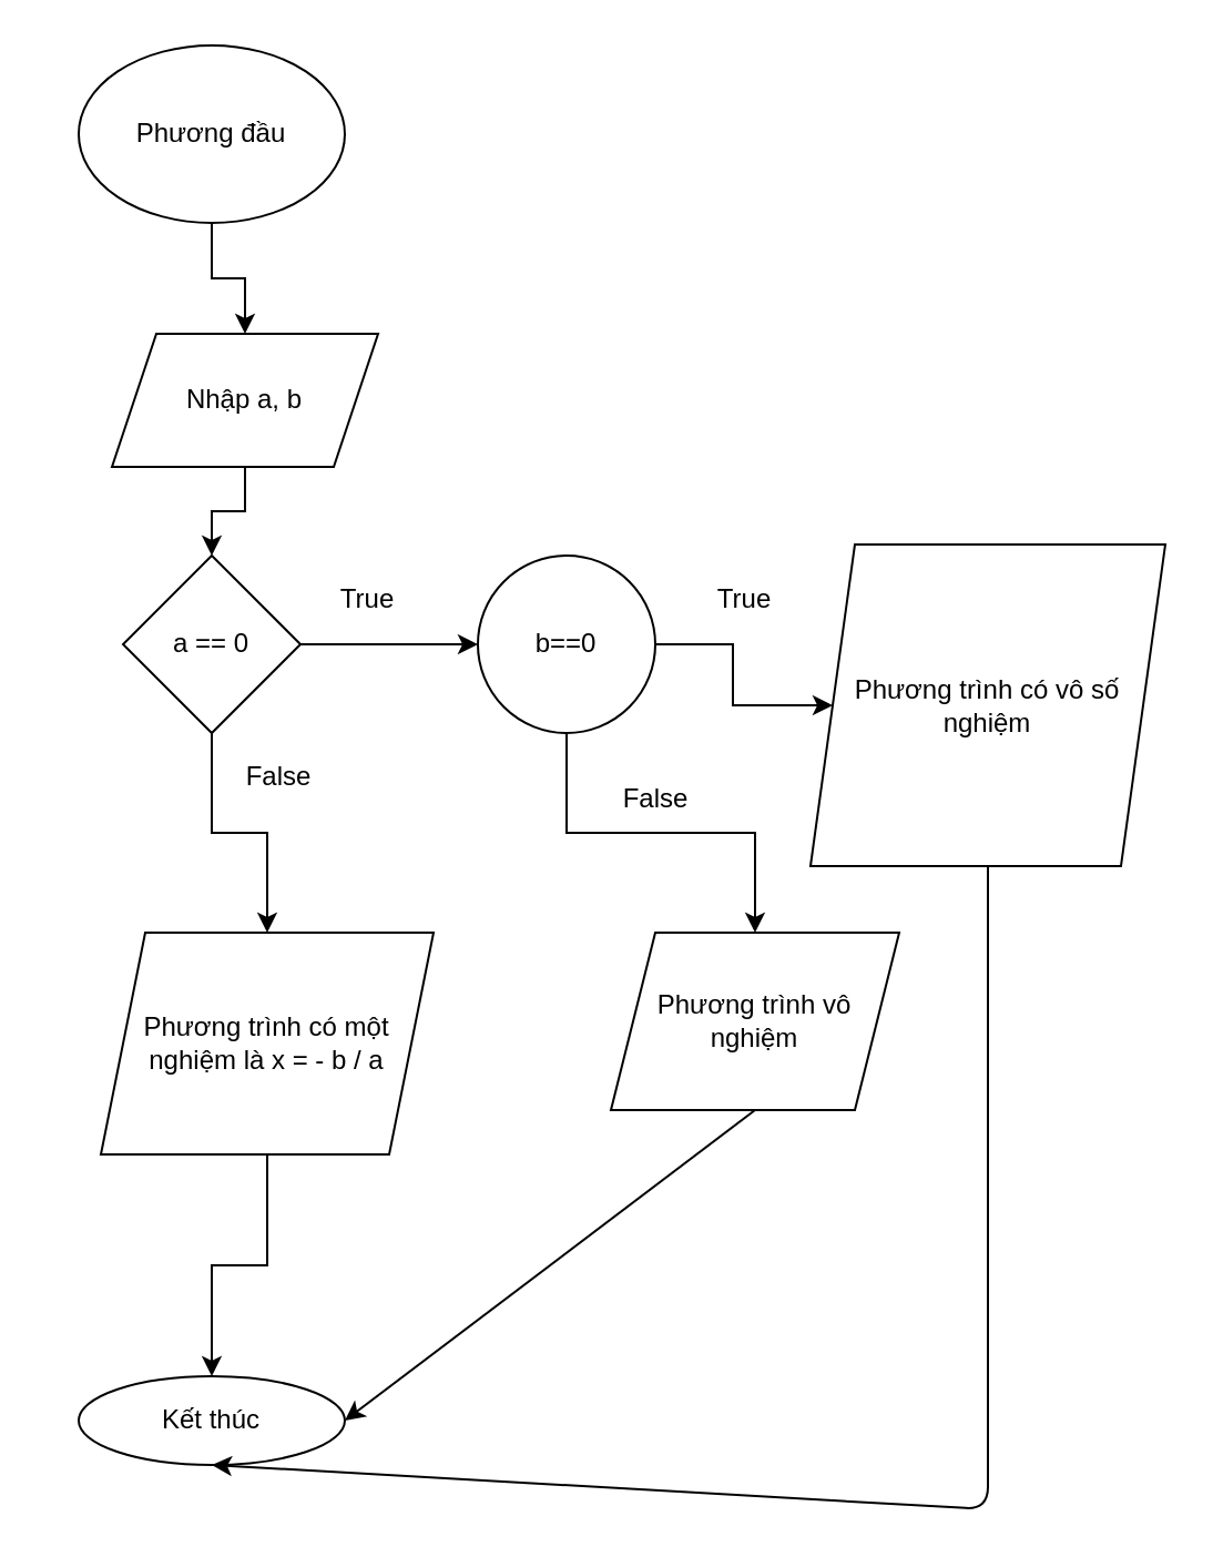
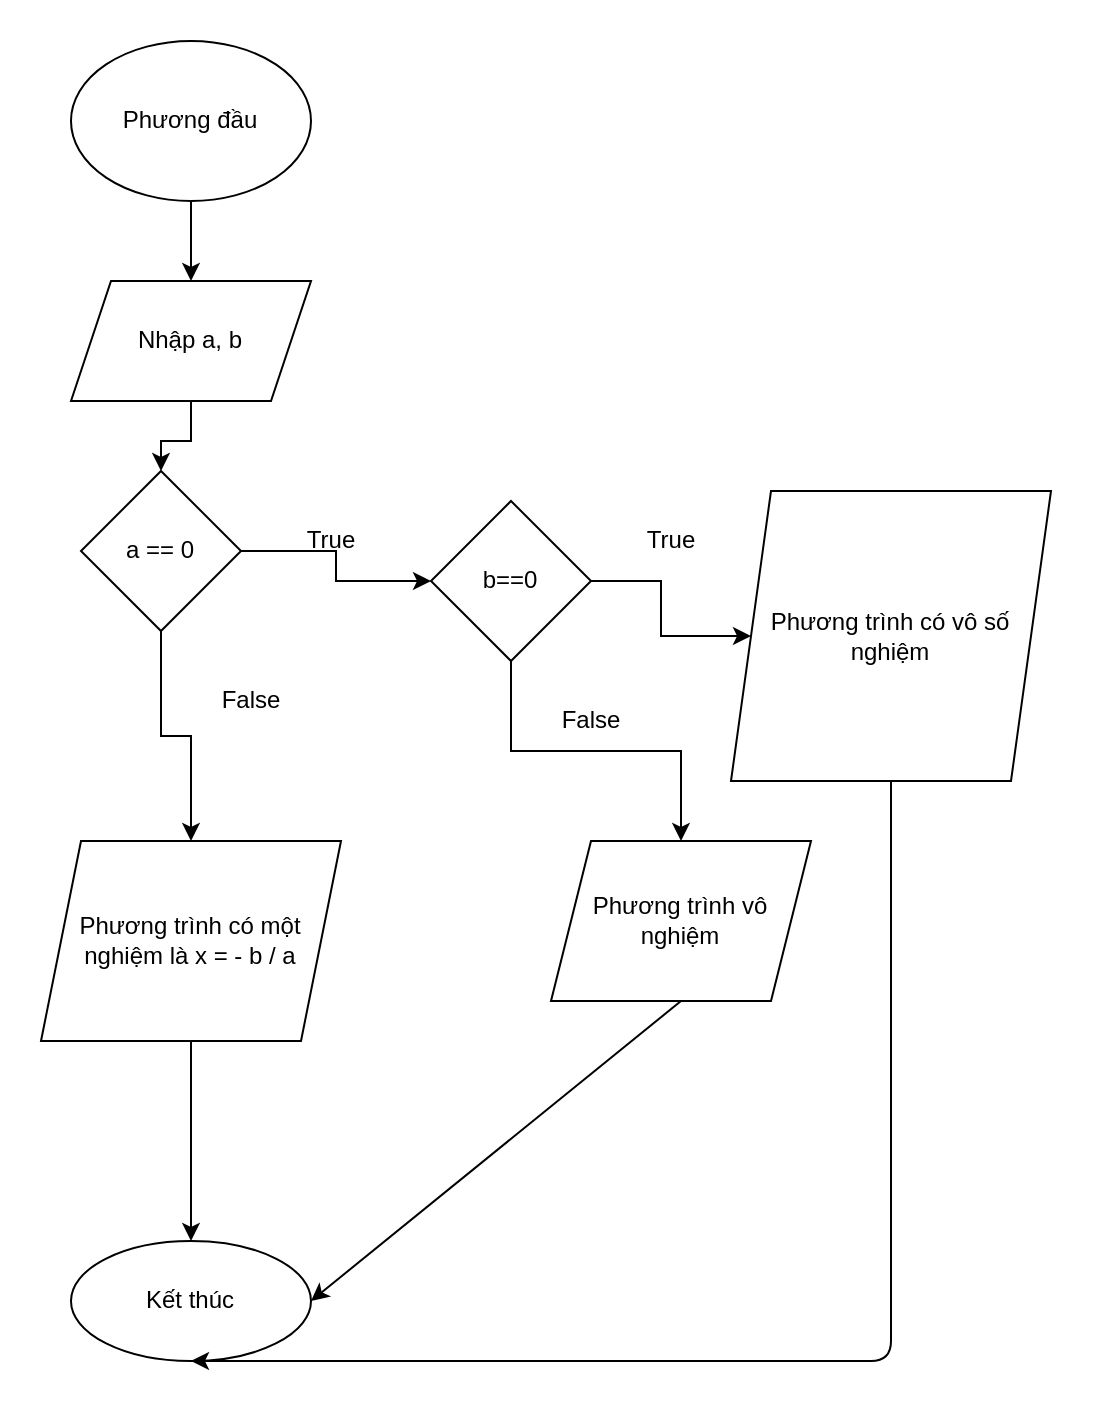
  <mxCell id="0" />
  <mxCell id="1" parent="0" />
  <mxCell id="2" value="" style="edgeStyle=orthogonalEdgeStyle;rounded=0;orthogonalLoop=1;jettySize=auto;html=1;" edge="1" parent="1" source="3" target="5"><mxGeometry relative="1" as="geometry" /></mxCell>
  <mxCell id="3" value="Phương đầu" style="ellipse;whiteSpace=wrap;html=1;" vertex="1" parent="1"><mxGeometry x="35" y="20" width="120" height="80" as="geometry" /></mxCell>
  <mxCell id="4" value="" style="edgeStyle=orthogonalEdgeStyle;rounded=0;orthogonalLoop=1;jettySize=auto;html=1;" edge="1" parent="1" source="5" target="8"><mxGeometry relative="1" as="geometry" /></mxCell>
- <mxCell id="5" value="Nhập a, b" style="shape=parallelogram;perimeter=parallelogramPerimeter;whiteSpace=wrap;html=1;fixedSize=1;" vertex="1" parent="1"><mxGeometry x="50" y="150" width="120" height="60" as="geometry" /></mxCell>
+ <mxCell id="5" value="Nhập a, b" style="shape=parallelogram;perimeter=parallelogramPerimeter;whiteSpace=wrap;html=1;fixedSize=1;" vertex="1" parent="1"><mxGeometry x="35" y="140" width="120" height="60" as="geometry" /></mxCell>
  <mxCell id="6" value="" style="edgeStyle=orthogonalEdgeStyle;rounded=0;orthogonalLoop=1;jettySize=auto;html=1;" edge="1" parent="1" source="8" target="11"><mxGeometry relative="1" as="geometry" /></mxCell>
  <mxCell id="7" value="" style="edgeStyle=orthogonalEdgeStyle;rounded=0;orthogonalLoop=1;jettySize=auto;html=1;" edge="1" parent="1" source="8" target="19"><mxGeometry relative="1" as="geometry" /></mxCell>
- <mxCell id="8" value="a == 0" style="rhombus;whiteSpace=wrap;html=1;" vertex="1" parent="1"><mxGeometry x="55" y="250" width="80" height="80" as="geometry" /></mxCell>
+ <mxCell id="8" value="a == 0" style="rhombus;whiteSpace=wrap;html=1;" vertex="1" parent="1"><mxGeometry x="40" y="235" width="80" height="80" as="geometry" /></mxCell>
  <mxCell id="9" value="" style="edgeStyle=orthogonalEdgeStyle;rounded=0;orthogonalLoop=1;jettySize=auto;html=1;" edge="1" parent="1" source="11" target="12"><mxGeometry relative="1" as="geometry" /></mxCell>
  <mxCell id="10" value="" style="edgeStyle=orthogonalEdgeStyle;rounded=0;orthogonalLoop=1;jettySize=auto;html=1;" edge="1" parent="1" source="11" target="14"><mxGeometry relative="1" as="geometry" /></mxCell>
- <mxCell id="11" value="b==0" style="ellipse;whiteSpace=wrap;html=1;" vertex="1" parent="1"><mxGeometry x="215" y="250" width="80" height="80" as="geometry" /></mxCell>
+ <mxCell id="11" value="b==0" style="rhombus;whiteSpace=wrap;html=1;" vertex="1" parent="1"><mxGeometry x="215" y="250" width="80" height="80" as="geometry" /></mxCell>
  <mxCell id="12" value="Phương trình có vô số nghiệm" style="shape=parallelogram;perimeter=parallelogramPerimeter;whiteSpace=wrap;html=1;fixedSize=1;" vertex="1" parent="1"><mxGeometry x="365" y="245" width="160" height="145" as="geometry" /></mxCell>
  <mxCell id="13" value="True" style="text;html=1;align=center;verticalAlign=middle;resizable=0;points=[];autosize=1;strokeColor=none;fillColor=none;" vertex="1" parent="1"><mxGeometry x="315" y="260" width="40" height="20" as="geometry" /></mxCell>
  <mxCell id="14" value="Phương trình vô nghiệm" style="shape=parallelogram;perimeter=parallelogramPerimeter;whiteSpace=wrap;html=1;fixedSize=1;" vertex="1" parent="1"><mxGeometry x="275" y="420" width="130" height="80" as="geometry" /></mxCell>
  <mxCell id="15" value="False" style="text;html=1;align=center;verticalAlign=middle;resizable=0;points=[];autosize=1;strokeColor=none;fillColor=none;" vertex="1" parent="1"><mxGeometry x="275" y="350" width="40" height="20" as="geometry" /></mxCell>
  <mxCell id="16" value="True" style="text;html=1;align=center;verticalAlign=middle;resizable=0;points=[];autosize=1;strokeColor=none;fillColor=none;" vertex="1" parent="1"><mxGeometry x="145" y="260" width="40" height="20" as="geometry" /></mxCell>
  <mxCell id="17" value="False" style="text;html=1;align=center;verticalAlign=middle;resizable=0;points=[];autosize=1;strokeColor=none;fillColor=none;" vertex="1" parent="1"><mxGeometry x="105" y="340" width="40" height="20" as="geometry" /></mxCell>
  <mxCell id="18" value="" style="edgeStyle=orthogonalEdgeStyle;rounded=0;orthogonalLoop=1;jettySize=auto;html=1;" edge="1" parent="1" source="19" target="20"><mxGeometry relative="1" as="geometry" /></mxCell>
- <mxCell id="19" value="&lt;span&gt;Phương trình có một nghiệm là x = - b / a&lt;/span&gt;" style="shape=parallelogram;perimeter=parallelogramPerimeter;whiteSpace=wrap;html=1;fixedSize=1;" vertex="1" parent="1"><mxGeometry x="45" y="420" width="150" height="100" as="geometry" /></mxCell>
- <mxCell id="20" value="Kết thúc" style="ellipse;whiteSpace=wrap;html=1;" vertex="1" parent="1"><mxGeometry x="35" y="620" width="120" height="40" as="geometry" /></mxCell>
+ <mxCell id="19" value="&lt;span&gt;Phương trình có một nghiệm là x = - b / a&lt;/span&gt;" style="shape=parallelogram;perimeter=parallelogramPerimeter;whiteSpace=wrap;html=1;fixedSize=1;" vertex="1" parent="1"><mxGeometry x="20" y="420" width="150" height="100" as="geometry" /></mxCell>
+ <mxCell id="20" value="Kết thúc" style="ellipse;whiteSpace=wrap;html=1;" vertex="1" parent="1"><mxGeometry x="35" y="620" width="120" height="60" as="geometry" /></mxCell>
  <mxCell id="21" value="" style="endArrow=classic;html=1;exitX=0.5;exitY=1;exitDx=0;exitDy=0;entryX=1;entryY=0.5;entryDx=0;entryDy=0;" edge="1" parent="1" source="14" target="20"><mxGeometry width="50" height="50" relative="1" as="geometry"><mxPoint x="260" y="650" as="sourcePoint" /><mxPoint x="200" y="560" as="targetPoint" /></mxGeometry></mxCell>
  <mxCell id="22" value="" style="endArrow=classic;html=1;entryX=0.5;entryY=1;entryDx=0;entryDy=0;exitX=0.5;exitY=1;exitDx=0;exitDy=0;" edge="1" parent="1" source="12" target="20"><mxGeometry width="50" height="50" relative="1" as="geometry"><mxPoint x="450" y="680" as="sourcePoint" /><mxPoint x="260" y="360" as="targetPoint" /><Array as="points"><mxPoint x="445" y="680" /></Array></mxGeometry></mxCell>
